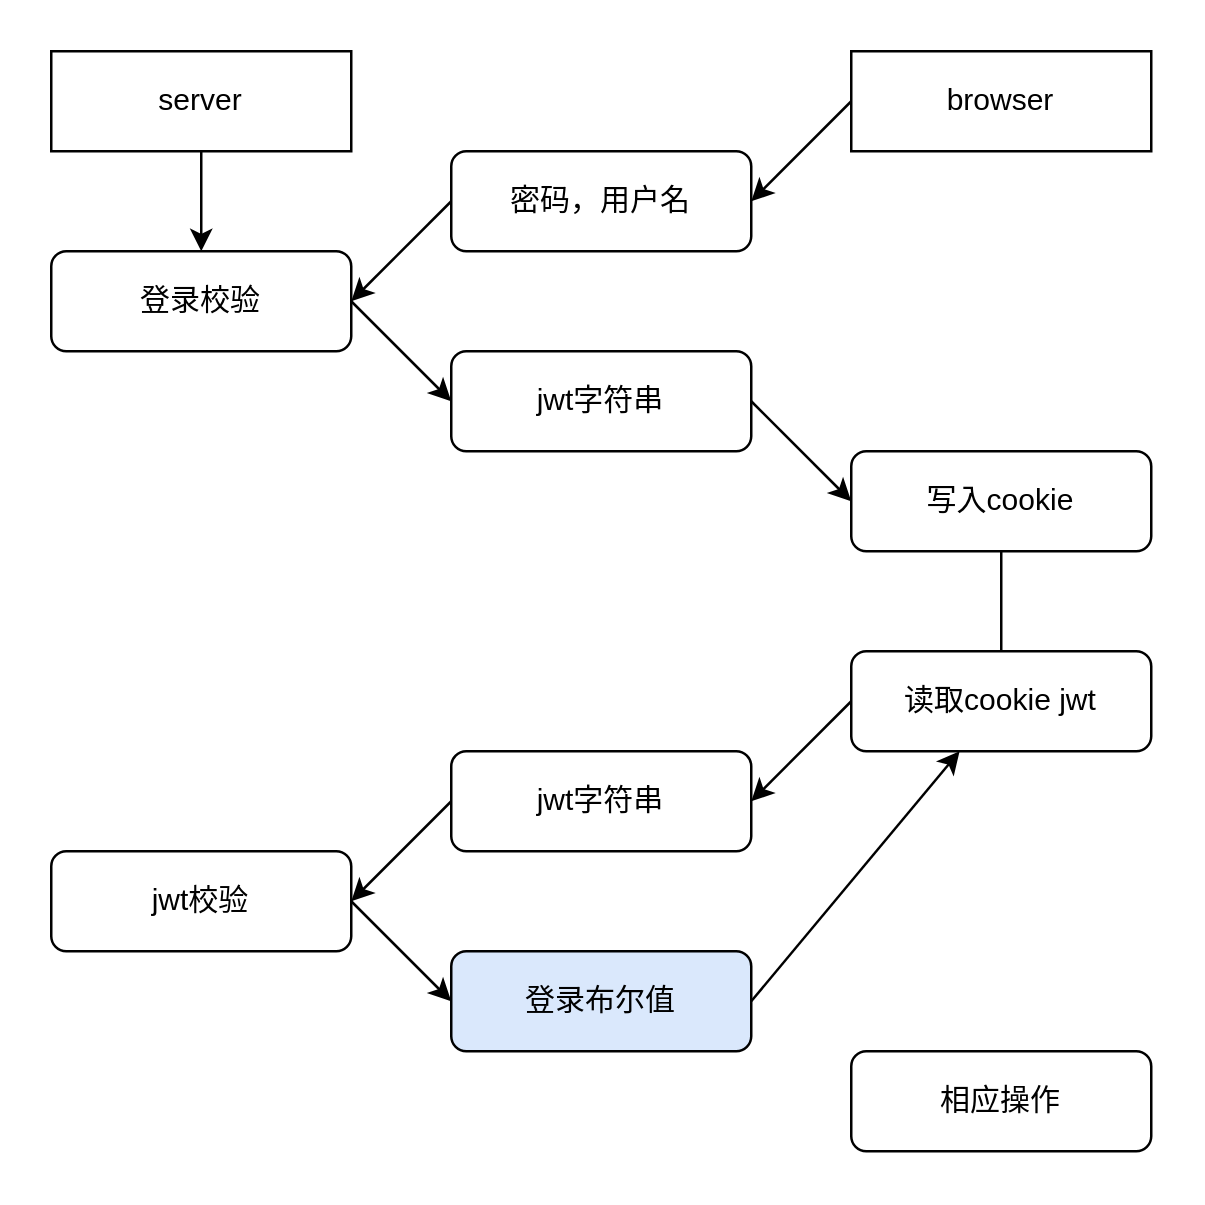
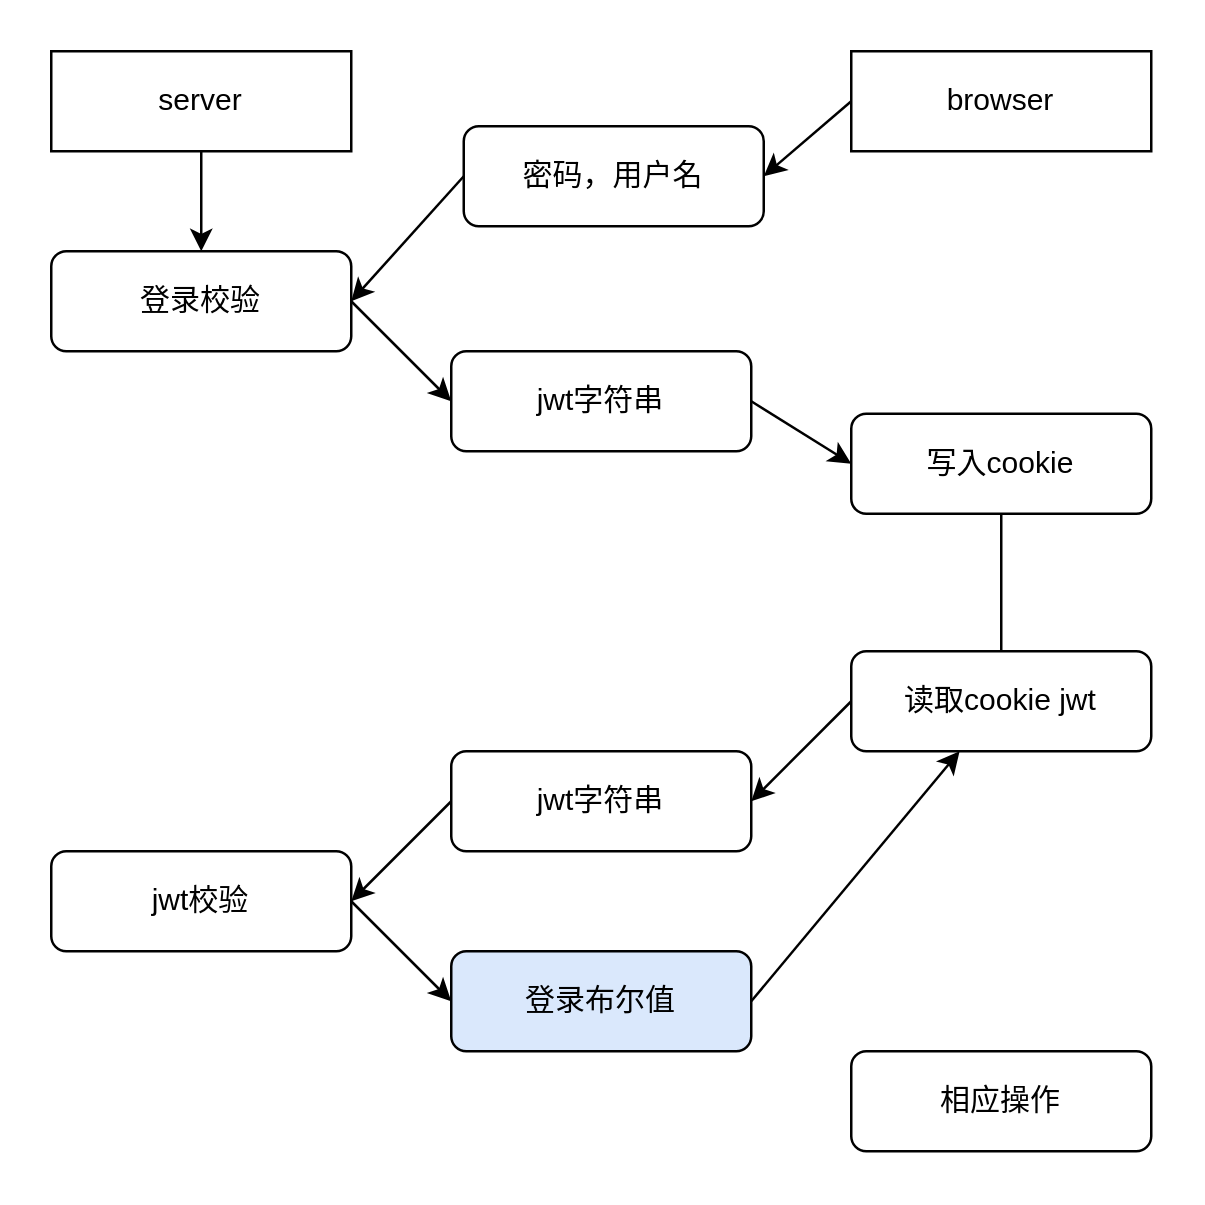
  <mxCell id="0" />
  <mxCell id="1" parent="0" />
  <mxCell id="2" style="edgeStyle=none;html=1;exitX=0.5;exitY=1;exitDx=0;exitDy=0;entryX=0.5;entryY=0;entryDx=0;entryDy=0;" parent="1" source="3" target="7" edge="1"><mxGeometry relative="1" as="geometry" /></mxCell>
  <mxCell id="3" value="server" style="rounded=0;whiteSpace=wrap;html=1;" parent="1" vertex="1"><mxGeometry x="20" y="20" width="120" height="40" as="geometry" /></mxCell>
  <mxCell id="4" style="edgeStyle=none;html=1;exitX=0;exitY=0.5;exitDx=0;exitDy=0;entryX=1;entryY=0.5;entryDx=0;entryDy=0;" parent="1" source="5" target="9" edge="1"><mxGeometry relative="1" as="geometry" /></mxCell>
  <mxCell id="5" value="browser" style="rounded=0;whiteSpace=wrap;html=1;" parent="1" vertex="1"><mxGeometry x="340" y="20" width="120" height="40" as="geometry" /></mxCell>
  <mxCell id="6" style="edgeStyle=none;html=1;exitX=1;exitY=0.5;exitDx=0;exitDy=0;entryX=0;entryY=0.5;entryDx=0;entryDy=0;" parent="1" source="7" target="11" edge="1"><mxGeometry relative="1" as="geometry" /></mxCell>
  <mxCell id="7" value="登录校验" style="rounded=1;whiteSpace=wrap;html=1;" parent="1" vertex="1"><mxGeometry x="20" y="100" width="120" height="40" as="geometry" /></mxCell>
  <mxCell id="8" style="edgeStyle=none;html=1;exitX=0;exitY=0.5;exitDx=0;exitDy=0;entryX=1;entryY=0.5;entryDx=0;entryDy=0;" parent="1" source="9" target="7" edge="1"><mxGeometry relative="1" as="geometry" /></mxCell>
- <mxCell id="9" value="密码，用户名" style="rounded=1;whiteSpace=wrap;html=1;" parent="1" vertex="1"><mxGeometry x="180" y="60" width="120" height="40" as="geometry" /></mxCell>
+ <mxCell id="9" value="密码，用户名" style="rounded=1;whiteSpace=wrap;html=1;" parent="1" vertex="1"><mxGeometry x="185" y="50" width="120" height="40" as="geometry" /></mxCell>
  <mxCell id="10" style="edgeStyle=none;html=1;exitX=1;exitY=0.5;exitDx=0;exitDy=0;entryX=0;entryY=0.5;entryDx=0;entryDy=0;" parent="1" source="11" target="13" edge="1"><mxGeometry relative="1" as="geometry" /></mxCell>
  <mxCell id="11" value="jwt字符串" style="rounded=1;whiteSpace=wrap;html=1;" parent="1" vertex="1"><mxGeometry x="180" y="140" width="120" height="40" as="geometry" /></mxCell>
  <mxCell id="12" style="edgeStyle=none;html=1;exitX=0.5;exitY=1;exitDx=0;exitDy=0;entryX=0.5;entryY=0;entryDx=0;entryDy=0;endArrow=none;" edge="1" parent="1" source="13" target="15"><mxGeometry relative="1" as="geometry" /></mxCell>
- <mxCell id="13" value="写入cookie" style="rounded=1;whiteSpace=wrap;html=1;" parent="1" vertex="1"><mxGeometry x="340" y="180" width="120" height="40" as="geometry" /></mxCell>
+ <mxCell id="13" value="写入cookie" style="rounded=1;whiteSpace=wrap;html=1;" parent="1" vertex="1"><mxGeometry x="340" y="165" width="120" height="40" as="geometry" /></mxCell>
  <mxCell id="14" style="edgeStyle=none;html=1;exitX=0;exitY=0.5;exitDx=0;exitDy=0;entryX=1;entryY=0.5;entryDx=0;entryDy=0;" parent="1" source="15" target="22" edge="1"><mxGeometry relative="1" as="geometry" /></mxCell>
  <mxCell id="15" value="读取cookie jwt" style="rounded=1;whiteSpace=wrap;html=1;" parent="1" vertex="1"><mxGeometry x="340" y="260" width="120" height="40" as="geometry" /></mxCell>
  <mxCell id="16" style="edgeStyle=none;html=1;exitX=1;exitY=0.5;exitDx=0;exitDy=0;entryX=0;entryY=0.5;entryDx=0;entryDy=0;" parent="1" source="17" target="19" edge="1"><mxGeometry relative="1" as="geometry" /></mxCell>
  <mxCell id="17" value="jwt校验" style="rounded=1;whiteSpace=wrap;html=1;" parent="1" vertex="1"><mxGeometry x="20" y="340" width="120" height="40" as="geometry" /></mxCell>
  <mxCell id="18" style="edgeStyle=none;html=1;exitX=1;exitY=0.5;exitDx=0;exitDy=0;" parent="1" source="19" target="15" edge="1"><mxGeometry relative="1" as="geometry" /></mxCell>
  <mxCell id="19" value="登录布尔值" style="rounded=1;whiteSpace=wrap;html=1;fillColor=#dae8fc;" parent="1" vertex="1"><mxGeometry x="180" y="380" width="120" height="40" as="geometry" /></mxCell>
  <mxCell id="20" value="相应操作" style="rounded=1;whiteSpace=wrap;html=1;" parent="1" vertex="1"><mxGeometry x="340" y="420" width="120" height="40" as="geometry" /></mxCell>
  <mxCell id="21" style="edgeStyle=none;html=1;exitX=0;exitY=0.5;exitDx=0;exitDy=0;entryX=1;entryY=0.5;entryDx=0;entryDy=0;" parent="1" source="22" target="17" edge="1"><mxGeometry relative="1" as="geometry" /></mxCell>
  <mxCell id="22" value="jwt字符串" style="rounded=1;whiteSpace=wrap;html=1;" parent="1" vertex="1"><mxGeometry x="180" y="300" width="120" height="40" as="geometry" /></mxCell>
